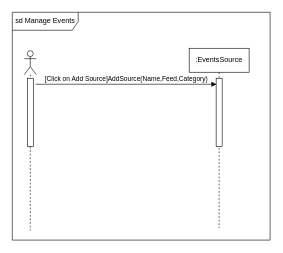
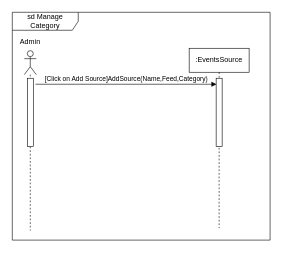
  <mxCell id="0" />
  <mxCell id="1" parent="0" />
- <mxCell id="2" value="sd Manage Events" style="shape=umlFrame;whiteSpace=wrap;html=1;width=110;height=30;" parent="1" vertex="1"><mxGeometry x="20" y="20" width="430" height="380" as="geometry" /></mxCell>
+ <mxCell id="2" value="sd Manage Category" style="shape=umlFrame;whiteSpace=wrap;html=1;width=110;height=30;" parent="1" vertex="1"><mxGeometry x="20" y="20" width="430" height="380" as="geometry" /></mxCell>
  <mxCell id="3" value="" style="group" parent="1" vertex="1" connectable="0"><mxGeometry x="31" y="60" width="50" height="324" as="geometry" /></mxCell>
  <mxCell id="4" value="" style="shape=umlLifeline;participant=umlActor;perimeter=lifelinePerimeter;whiteSpace=wrap;html=1;container=1;collapsible=0;recursiveResize=0;verticalAlign=top;spacingTop=36;labelBackgroundColor=#ffffff;outlineConnect=0;" parent="3" vertex="1"><mxGeometry x="9" y="24" width="20" height="300" as="geometry" /></mxCell>
  <mxCell id="5" value="" style="html=1;points=[];perimeter=orthogonalPerimeter;" vertex="1" parent="4"><mxGeometry x="5" y="46" width="10" height="114" as="geometry" /></mxCell>
+ <mxCell id="6" value="Admin" style="text;html=1;resizable=0;points=[];autosize=1;align=left;verticalAlign=top;spacingTop=-4;" parent="3" vertex="1"><mxGeometry width="50" height="20" as="geometry" /></mxCell>
  <mxCell id="7" value=":EventsSource" style="shape=umlLifeline;perimeter=lifelinePerimeter;whiteSpace=wrap;html=1;container=1;collapsible=0;recursiveResize=0;outlineConnect=0;" vertex="1" parent="1"><mxGeometry x="315" y="80" width="100" height="300" as="geometry" /></mxCell>
  <mxCell id="8" value="" style="html=1;points=[];perimeter=orthogonalPerimeter;" vertex="1" parent="7"><mxGeometry x="45" y="50" width="10" height="114" as="geometry" /></mxCell>
  <mxCell id="9" value="[Click on Add Source]AddSource(Name,Feed,Category)&lt;br&gt;" style="html=1;verticalAlign=bottom;endArrow=block;exitX=1.367;exitY=0.088;exitDx=0;exitDy=0;exitPerimeter=0;entryX=0.067;entryY=0.088;entryDx=0;entryDy=0;entryPerimeter=0;" edge="1" parent="1" source="5" target="8"><mxGeometry width="80" relative="1" as="geometry"><mxPoint x="50" y="140" as="sourcePoint" /><mxPoint x="130" y="140" as="targetPoint" /></mxGeometry></mxCell>
